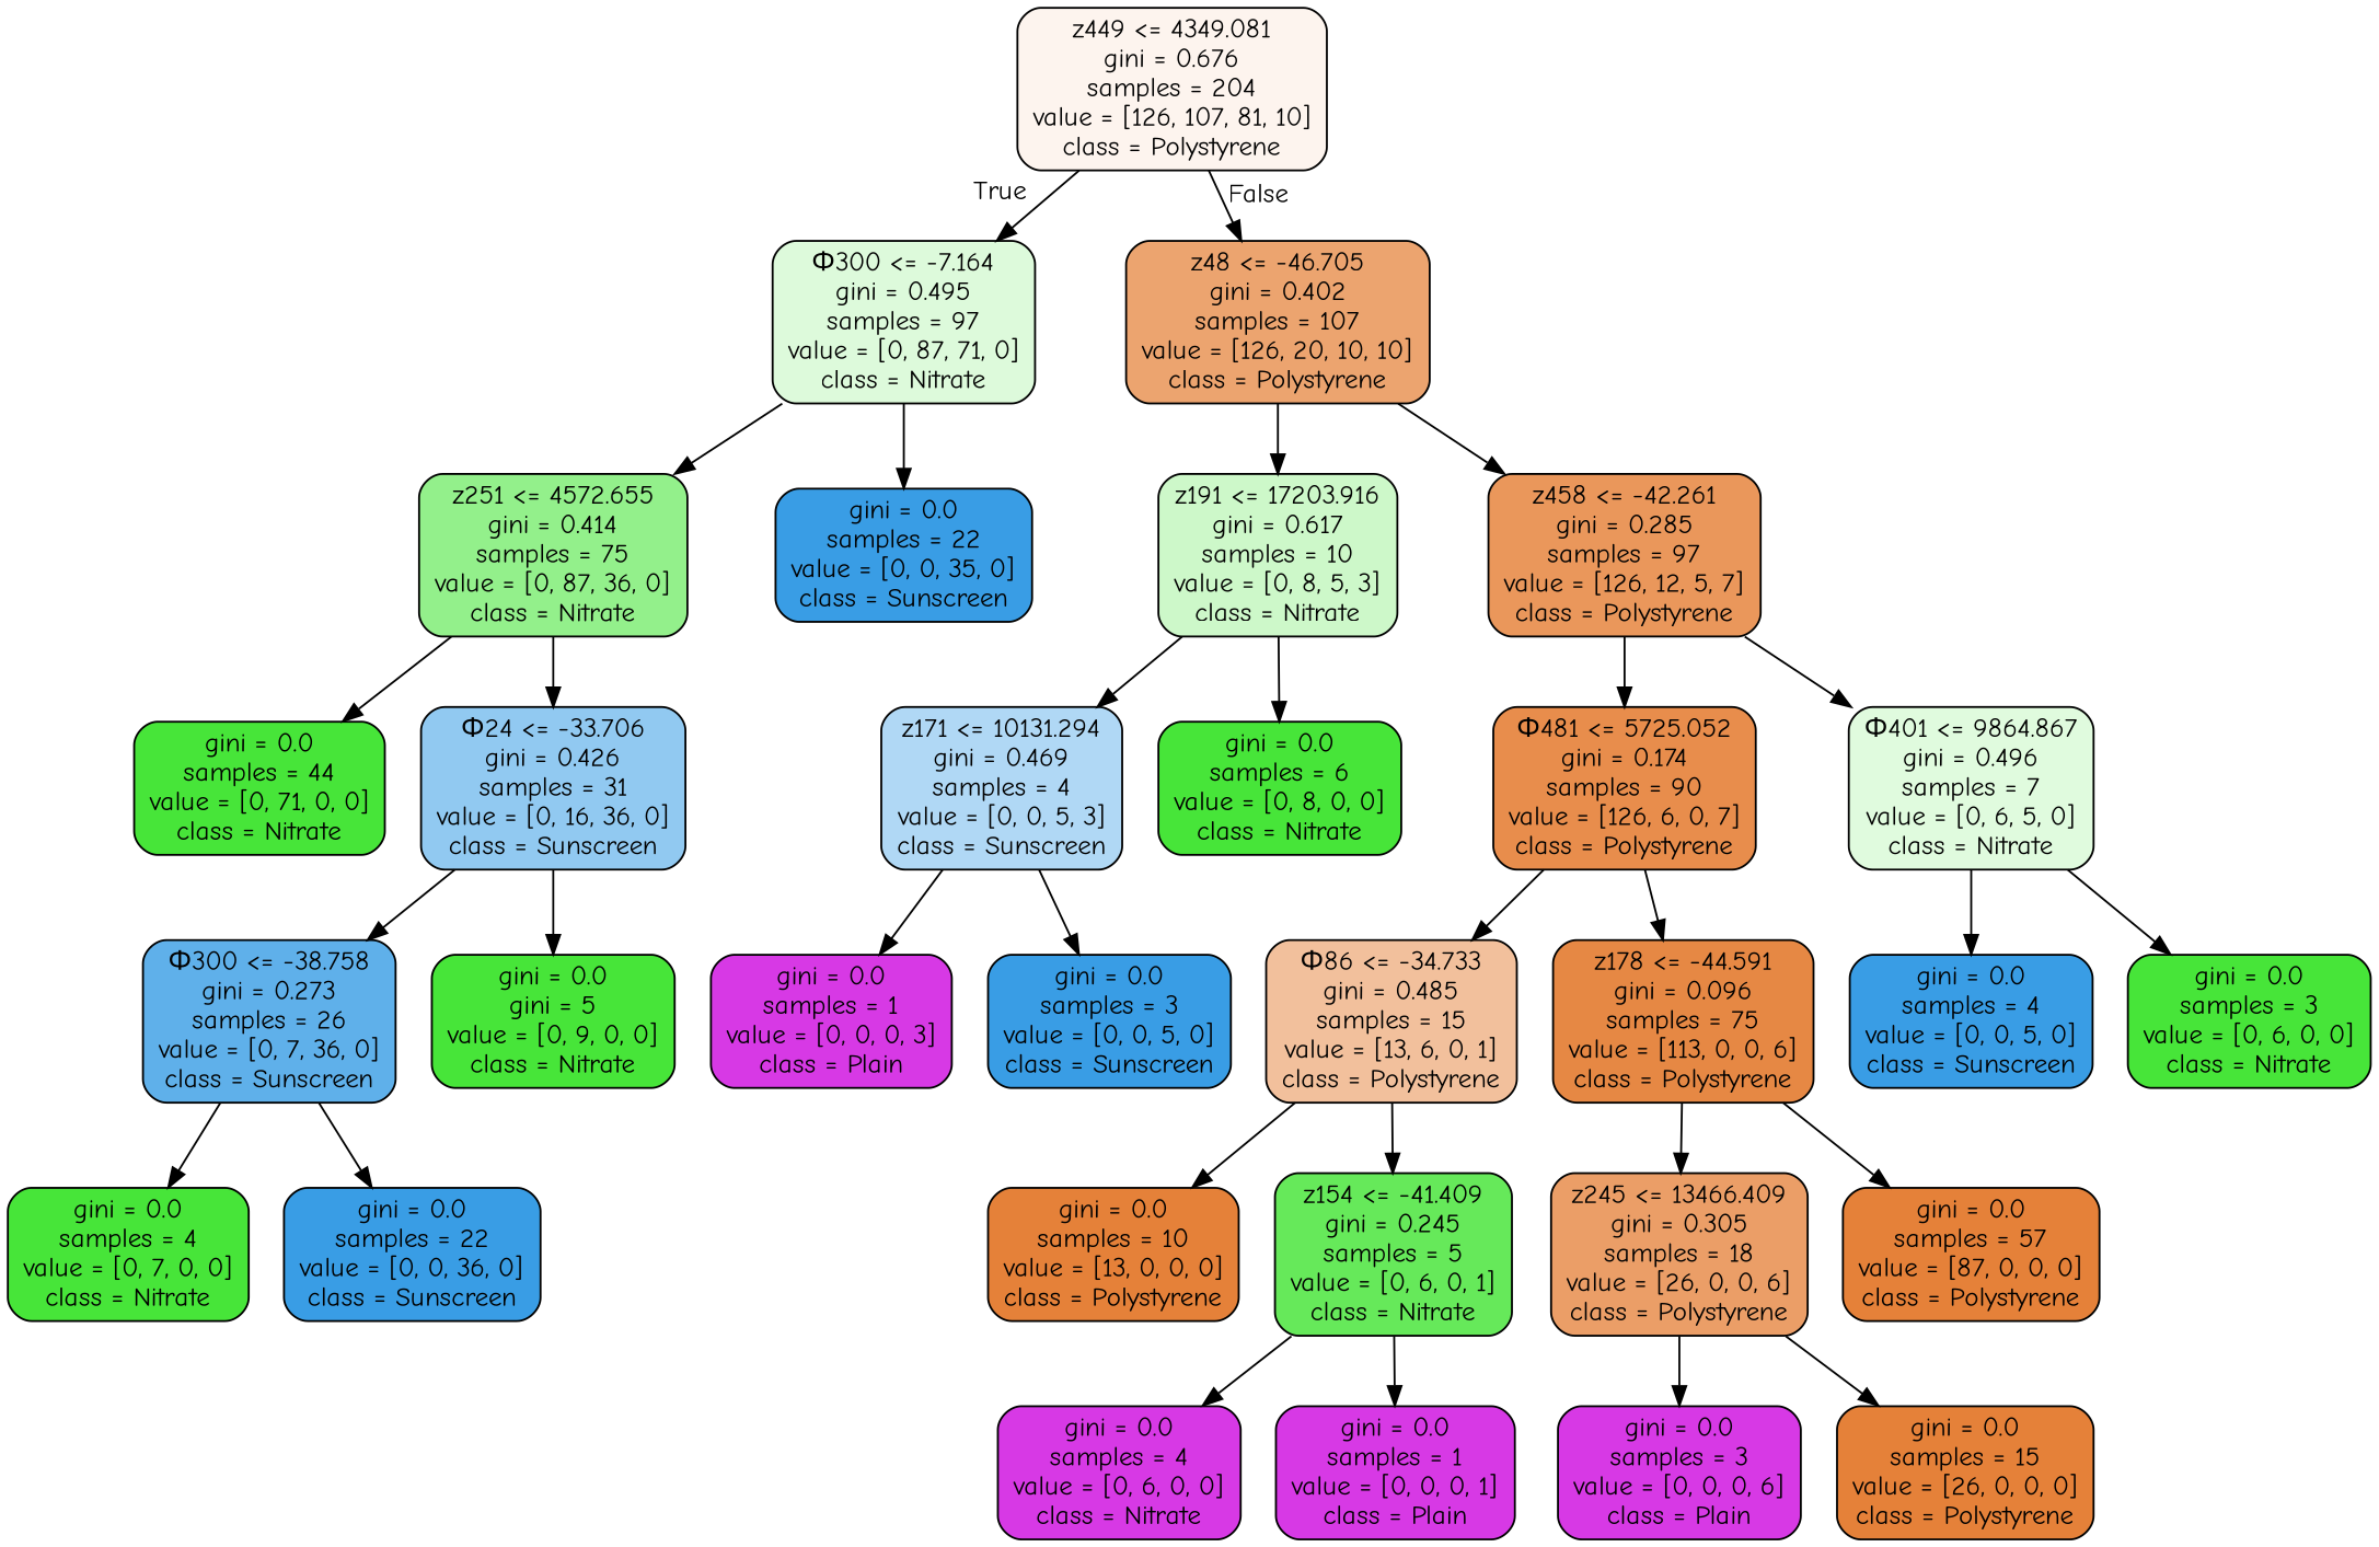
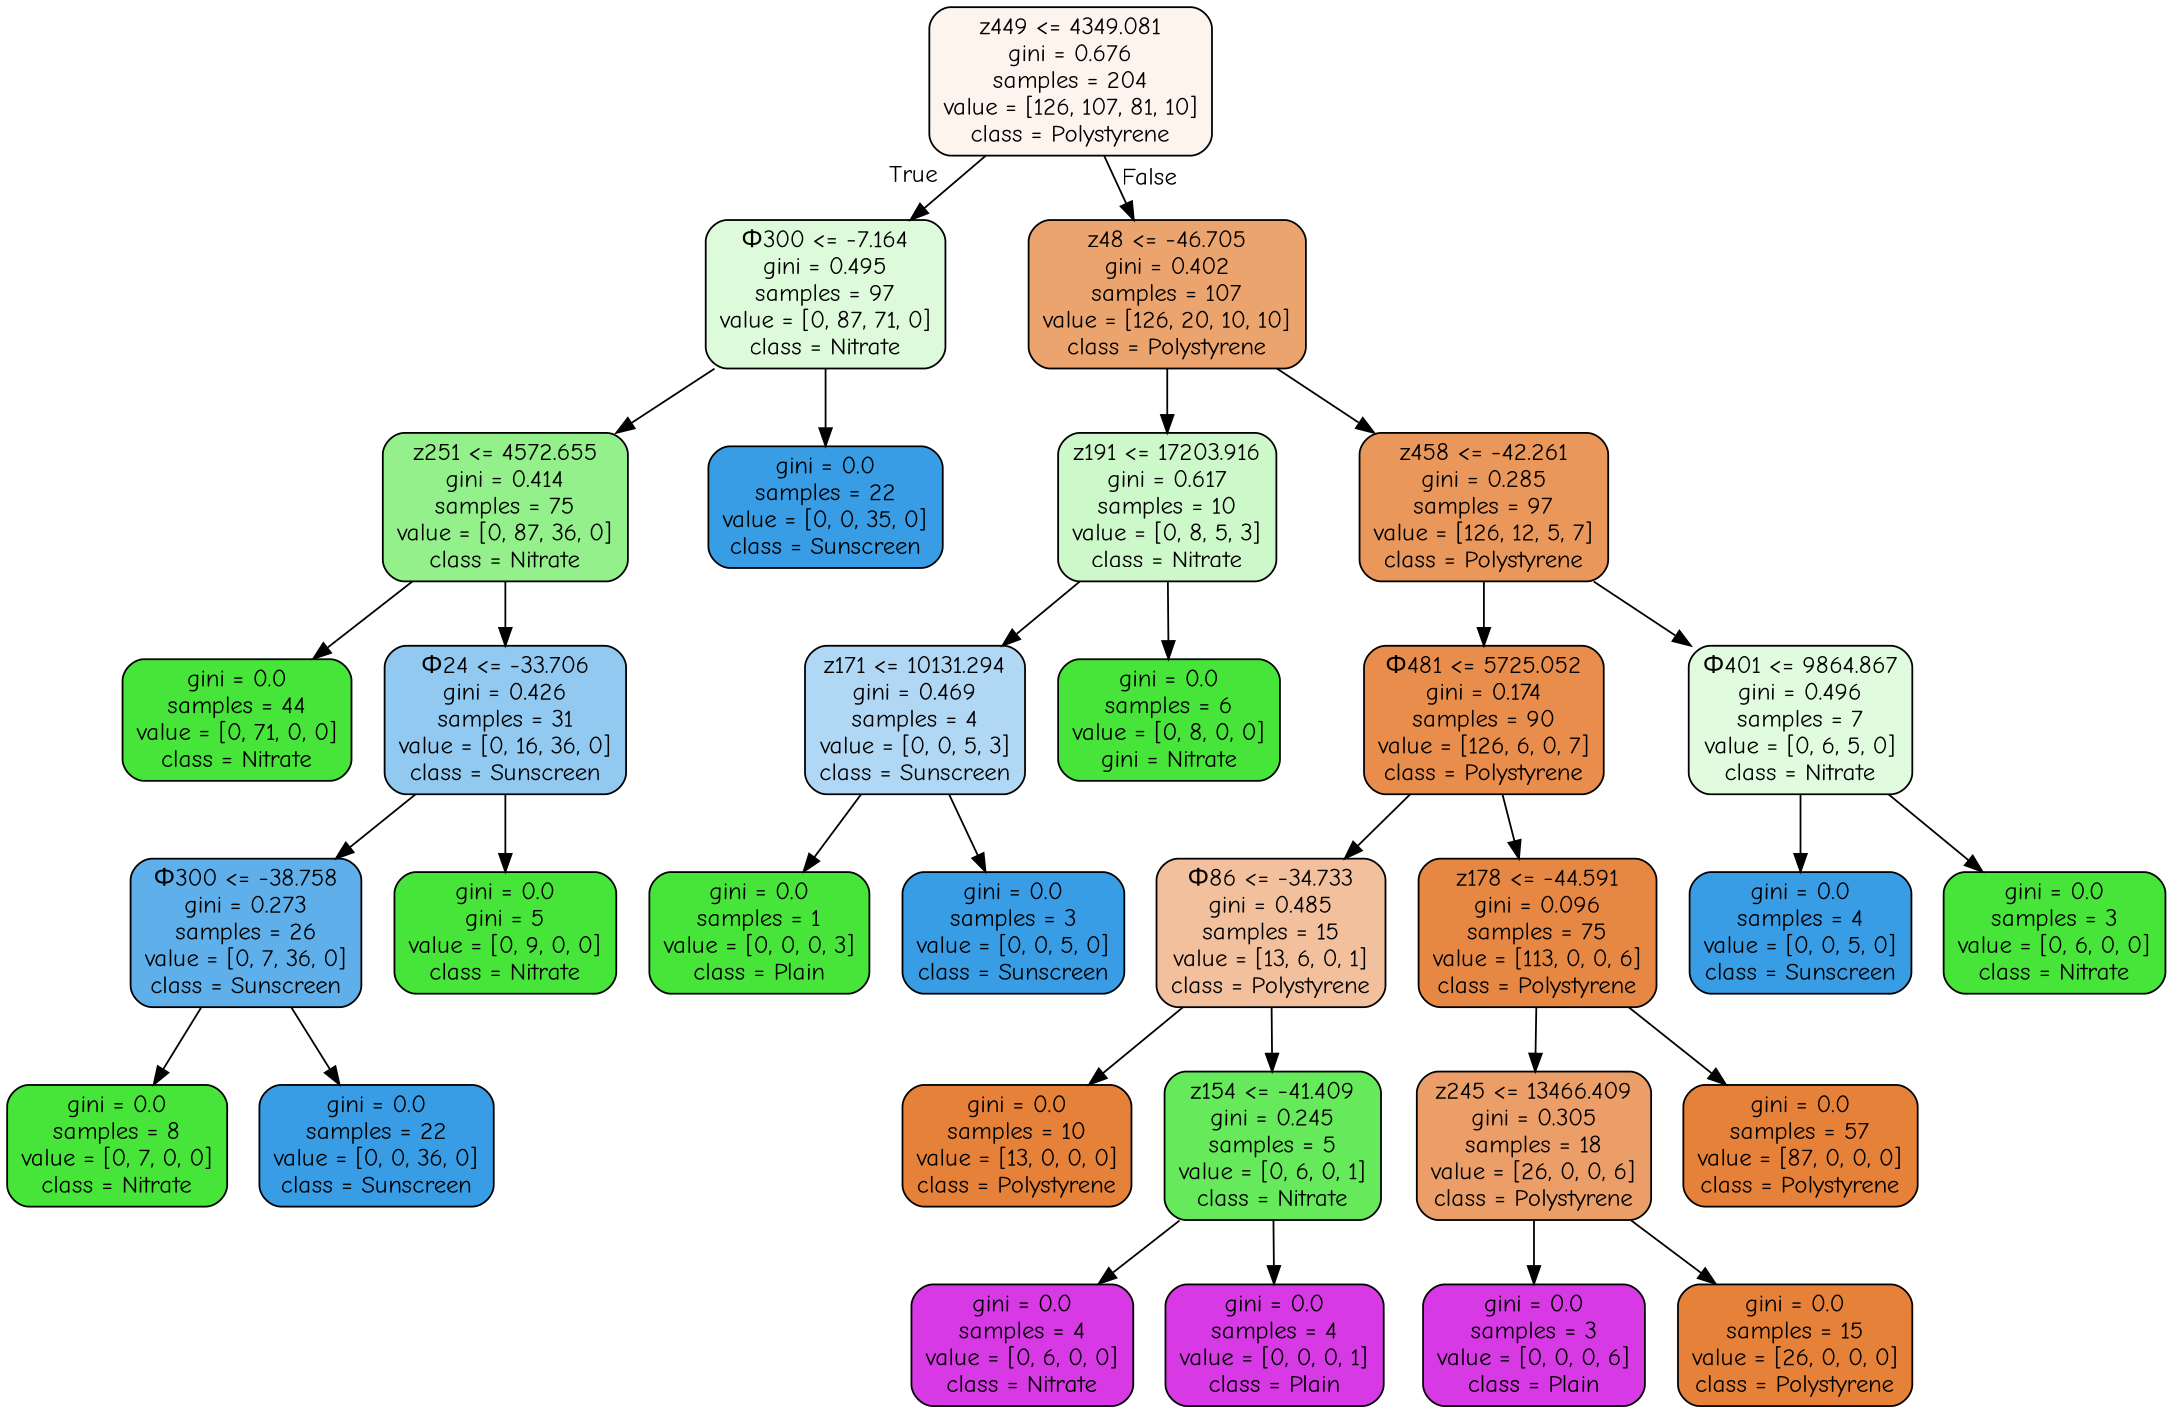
  digraph {
    fontname="Comic Neue"
    node [color=black fillcolor="#47e539" fontname="Comic Neue" shape=box style="filled, rounded"]
    edge [fontname="Comic Neue"]
    n1 [fillcolor="#fdf4ee" label="z449 <= 4349.081\ngini = 0.676\nsamples = 204\nvalue = [126, 107, 81, 10]\nclass = Polystyrene"]
    n2 [fillcolor="#ddfadb" label="Φ300 <= -7.164\ngini = 0.495\nsamples = 97\nvalue = [0, 87, 71, 0]\nclass = Nitrate"]
    n3 [fillcolor="#eca46f" label="z48 <= -46.705\ngini = 0.402\nsamples = 107\nvalue = [126, 20, 10, 10]\nclass = Polystyrene"]
    n4 [fillcolor="#93f08b" label="z251 <= 4572.655\ngini = 0.414\nsamples = 75\nvalue = [0, 87, 36, 0]\nclass = Nitrate"]
    n5 [fillcolor="#399de5" label="gini = 0.0\nsamples = 22\nvalue = [0, 0, 35, 0]\nclass = Sunscreen"]
    n6 [fillcolor="#cdf8c9" label="z191 <= 17203.916\ngini = 0.617\nsamples = 10\nvalue = [0, 8, 5, 3]\nclass = Nitrate"]
    n7 [fillcolor="#ea975b" label="z458 <= -42.261\ngini = 0.285\nsamples = 97\nvalue = [126, 12, 5, 7]\nclass = Polystyrene"]
    n8 [label="gini = 0.0\nsamples = 44\nvalue = [0, 71, 0, 0]\nclass = Nitrate"]
    n9 [fillcolor="#91c9f1" label="Φ24 <= -33.706\ngini = 0.426\nsamples = 31\nvalue = [0, 16, 36, 0]\nclass = Sunscreen"]
    n10 [fillcolor="#5fb0ea" label="Φ300 <= -38.758\ngini = 0.273\nsamples = 26\nvalue = [0, 7, 36, 0]\nclass = Sunscreen"]
    n11 [label="gini = 0.0\ngini = 5\nvalue = [0, 9, 0, 0]\nclass = Nitrate"]
-   n12 [label="gini = 0.0\nsamples = 4\nvalue = [0, 7, 0, 0]\nclass = Nitrate"]
+   n12 [label="gini = 0.0\nsamples = 8\nvalue = [0, 7, 0, 0]\nclass = Nitrate"]
    n13 [fillcolor="#399de5" label="gini = 0.0\nsamples = 22\nvalue = [0, 0, 36, 0]\nclass = Sunscreen"]
    n14 [fillcolor="#b0d8f5" label="z171 <= 10131.294\ngini = 0.469\nsamples = 4\nvalue = [0, 0, 5, 3]\nclass = Sunscreen"]
-   n15 [label="gini = 0.0\nsamples = 6\nvalue = [0, 8, 0, 0]\nclass = Nitrate"]
+   n15 [label="gini = 0.0\nsamples = 6\nvalue = [0, 8, 0, 0]\ngini = Nitrate"]
    n16 [fillcolor="#e88d4c" label="Φ481 <= 5725.052\ngini = 0.174\nsamples = 90\nvalue = [126, 6, 0, 7]\nclass = Polystyrene"]
    n17 [fillcolor="#e0fbde" label="Φ401 <= 9864.867\ngini = 0.496\nsamples = 7\nvalue = [0, 6, 5, 0]\nclass = Nitrate"]
-   n18 [fillcolor="#d739e5" label="gini = 0.0\nsamples = 1\nvalue = [0, 0, 0, 3]\nclass = Plain"]
+   n18 [label="gini = 0.0\nsamples = 1\nvalue = [0, 0, 0, 3]\nclass = Plain"]
    n19 [fillcolor="#399de5" label="gini = 0.0\nsamples = 3\nvalue = [0, 0, 5, 0]\nclass = Sunscreen"]
    n20 [fillcolor="#f2c09c" label="Φ86 <= -34.733\ngini = 0.485\nsamples = 15\nvalue = [13, 6, 0, 1]\nclass = Polystyrene"]
    n21 [fillcolor="#e68844" label="z178 <= -44.591\ngini = 0.096\nsamples = 75\nvalue = [113, 0, 0, 6]\nclass = Polystyrene"]
    n22 [fillcolor="#399de5" label="gini = 0.0\nsamples = 4\nvalue = [0, 0, 5, 0]\nclass = Sunscreen"]
    n23 [label="gini = 0.0\nsamples = 3\nvalue = [0, 6, 0, 0]\nclass = Nitrate"]
    n24 [fillcolor="#e58139" label="gini = 0.0\nsamples = 10\nvalue = [13, 0, 0, 0]\nclass = Polystyrene"]
    n25 [fillcolor="#66e95a" label="z154 <= -41.409\ngini = 0.245\nsamples = 5\nvalue = [0, 6, 0, 1]\nclass = Nitrate"]
    n26 [fillcolor="#eb9e67" label="z245 <= 13466.409\ngini = 0.305\nsamples = 18\nvalue = [26, 0, 0, 6]\nclass = Polystyrene"]
    n27 [fillcolor="#e58139" label="gini = 0.0\nsamples = 57\nvalue = [87, 0, 0, 0]\nclass = Polystyrene"]
    n28 [fillcolor="#d739e5" label="gini = 0.0\nsamples = 4\nvalue = [0, 6, 0, 0]\nclass = Nitrate"]
-   n29 [fillcolor="#d739e5" label="gini = 0.0\nsamples = 1\nvalue = [0, 0, 0, 1]\nclass = Plain"]
+   n29 [fillcolor="#d739e5" label="gini = 0.0\nsamples = 4\nvalue = [0, 0, 0, 1]\nclass = Plain"]
    n30 [fillcolor="#d739e5" label="gini = 0.0\nsamples = 3\nvalue = [0, 0, 0, 6]\nclass = Plain"]
    n31 [fillcolor="#e58139" label="gini = 0.0\nsamples = 15\nvalue = [26, 0, 0, 0]\nclass = Polystyrene"]
    n1 -> n2 [headlabel=True labelangle=45 labeldistance=2.5]
    n1 -> n3 [headlabel=False labelangle=-45 labeldistance=2.5]
    n2 -> n4
    n2 -> n5
    n3 -> n6
    n3 -> n7
    n4 -> n8
    n4 -> n9
    n6 -> n14
    n6 -> n15
    n7 -> n16
    n7 -> n17
    n9 -> n10
    n9 -> n11
    n10 -> n12
    n10 -> n13
    n14 -> n18
    n14 -> n19
    n16 -> n20
    n16 -> n21
    n17 -> n22
    n17 -> n23
    n20 -> n24
    n20 -> n25
    n21 -> n26
    n21 -> n27
    n25 -> n28
    n25 -> n29
    n26 -> n30
    n26 -> n31
  }
